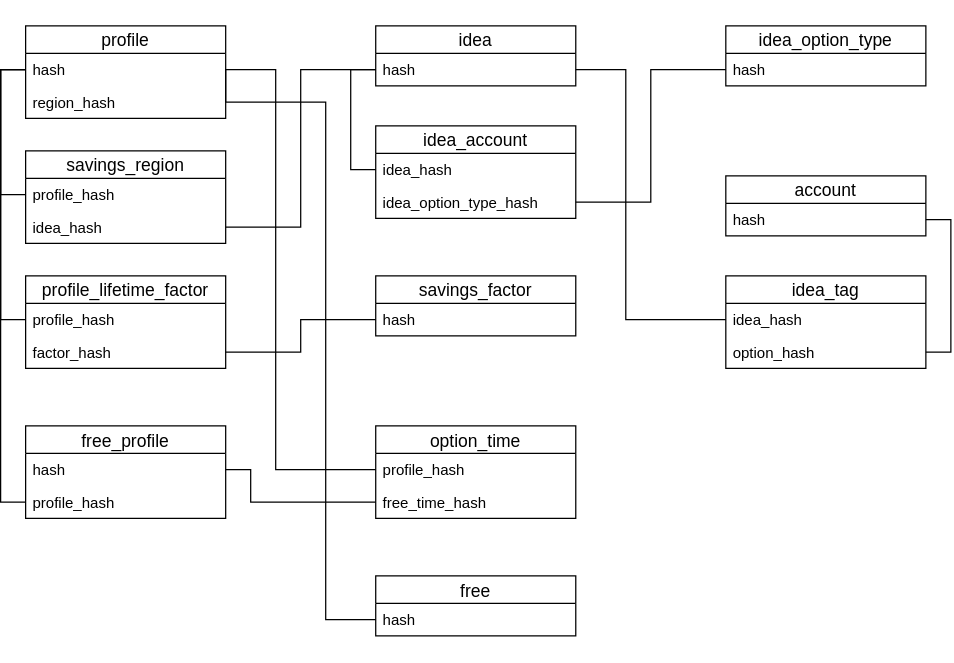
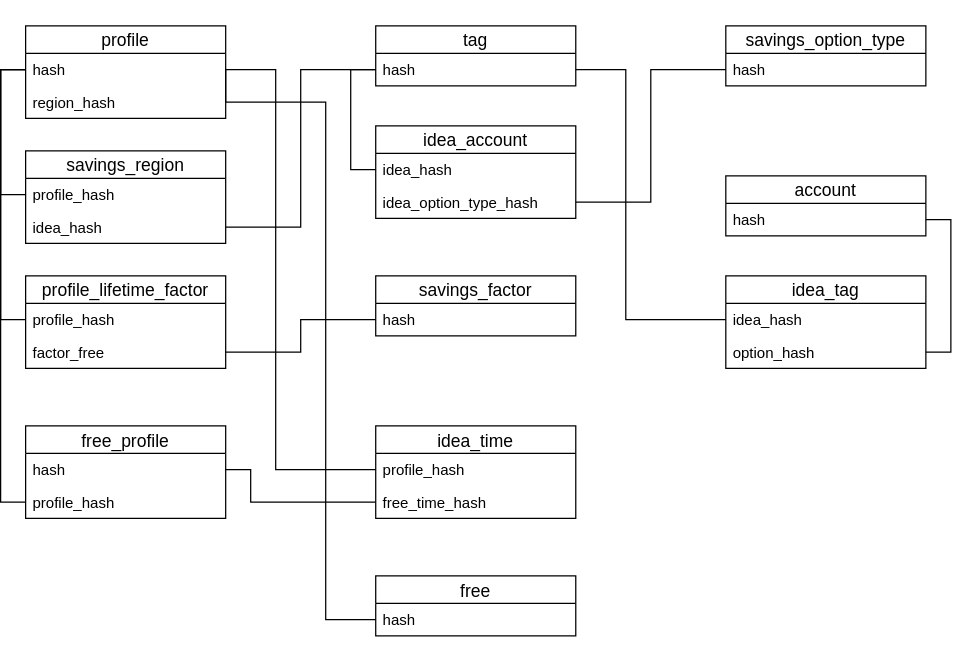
  <mxCell id="0" />
  <mxCell id="1" parent="0" />
  <mxCell id="2" value="profile" style="swimlane;fontStyle=0;childLayout=stackLayout;horizontal=1;startSize=22;fillColor=none;horizontalStack=0;resizeParent=1;resizeParentMax=0;resizeLast=0;collapsible=1;marginBottom=0;swimlaneFillColor=#ffffff;align=center;fontSize=14;" vertex="1" parent="1"><mxGeometry x="20" y="20" width="160" height="74" as="geometry" /></mxCell>
  <mxCell id="3" value="hash" style="text;strokeColor=none;fillColor=none;spacingLeft=4;spacingRight=4;overflow=hidden;rotatable=0;points=[[0,0.5],[1,0.5]];portConstraint=eastwest;fontSize=12;" vertex="1" parent="2"><mxGeometry y="22" width="160" height="26" as="geometry" /></mxCell>
  <mxCell id="4" value="region_hash" style="text;strokeColor=none;fillColor=none;spacingLeft=4;spacingRight=4;overflow=hidden;rotatable=0;points=[[0,0.5],[1,0.5]];portConstraint=eastwest;fontSize=12;" vertex="1" parent="2"><mxGeometry y="48" width="160" height="26" as="geometry" /></mxCell>
- <mxCell id="5" value="idea" style="swimlane;fontStyle=0;childLayout=stackLayout;horizontal=1;startSize=22;fillColor=none;horizontalStack=0;resizeParent=1;resizeParentMax=0;resizeLast=0;collapsible=1;marginBottom=0;swimlaneFillColor=#ffffff;align=center;fontSize=14;" vertex="1" parent="1"><mxGeometry x="300" y="20" width="160" height="48" as="geometry" /></mxCell>
+ <mxCell id="5" value="tag" style="swimlane;fontStyle=0;childLayout=stackLayout;horizontal=1;startSize=22;fillColor=none;horizontalStack=0;resizeParent=1;resizeParentMax=0;resizeLast=0;collapsible=1;marginBottom=0;swimlaneFillColor=#ffffff;align=center;fontSize=14;" vertex="1" parent="1"><mxGeometry x="300" y="20" width="160" height="48" as="geometry" /></mxCell>
  <mxCell id="6" value="hash" style="text;strokeColor=none;fillColor=none;spacingLeft=4;spacingRight=4;overflow=hidden;rotatable=0;points=[[0,0.5],[1,0.5]];portConstraint=eastwest;fontSize=12;" vertex="1" parent="5"><mxGeometry y="22" width="160" height="26" as="geometry" /></mxCell>
- <mxCell id="7" value="idea_option_type" style="swimlane;fontStyle=0;childLayout=stackLayout;horizontal=1;startSize=22;fillColor=none;horizontalStack=0;resizeParent=1;resizeParentMax=0;resizeLast=0;collapsible=1;marginBottom=0;swimlaneFillColor=#ffffff;align=center;fontSize=14;" vertex="1" parent="1"><mxGeometry x="580" y="20" width="160" height="48" as="geometry" /></mxCell>
+ <mxCell id="7" value="savings_option_type" style="swimlane;fontStyle=0;childLayout=stackLayout;horizontal=1;startSize=22;fillColor=none;horizontalStack=0;resizeParent=1;resizeParentMax=0;resizeLast=0;collapsible=1;marginBottom=0;swimlaneFillColor=#ffffff;align=center;fontSize=14;" vertex="1" parent="1"><mxGeometry x="580" y="20" width="160" height="48" as="geometry" /></mxCell>
  <mxCell id="8" value="hash" style="text;strokeColor=none;fillColor=none;spacingLeft=4;spacingRight=4;overflow=hidden;rotatable=0;points=[[0,0.5],[1,0.5]];portConstraint=eastwest;fontSize=12;" vertex="1" parent="7"><mxGeometry y="22" width="160" height="26" as="geometry" /></mxCell>
  <mxCell id="9" value="idea_account" style="swimlane;fontStyle=0;childLayout=stackLayout;horizontal=1;startSize=22;fillColor=none;horizontalStack=0;resizeParent=1;resizeParentMax=0;resizeLast=0;collapsible=1;marginBottom=0;swimlaneFillColor=#ffffff;align=center;fontSize=14;" vertex="1" parent="1"><mxGeometry x="300" y="100" width="160" height="74" as="geometry" /></mxCell>
  <mxCell id="10" value="idea_hash" style="text;strokeColor=none;fillColor=none;spacingLeft=4;spacingRight=4;overflow=hidden;rotatable=0;points=[[0,0.5],[1,0.5]];portConstraint=eastwest;fontSize=12;" vertex="1" parent="9"><mxGeometry y="22" width="160" height="26" as="geometry" /></mxCell>
  <mxCell id="11" value="idea_option_type_hash" style="text;strokeColor=none;fillColor=none;spacingLeft=4;spacingRight=4;overflow=hidden;rotatable=0;points=[[0,0.5],[1,0.5]];portConstraint=eastwest;fontSize=12;" vertex="1" parent="9"><mxGeometry y="48" width="160" height="26" as="geometry" /></mxCell>
  <mxCell id="12" style="edgeStyle=orthogonalEdgeStyle;rounded=0;orthogonalLoop=1;jettySize=auto;html=1;exitX=0;exitY=0.5;exitDx=0;exitDy=0;entryX=0;entryY=0.5;entryDx=0;entryDy=0;endArrow=none;endFill=0;" edge="1" parent="1" source="10" target="6"><mxGeometry relative="1" as="geometry" /></mxCell>
  <mxCell id="13" style="edgeStyle=orthogonalEdgeStyle;rounded=0;orthogonalLoop=1;jettySize=auto;html=1;exitX=1;exitY=0.5;exitDx=0;exitDy=0;entryX=0;entryY=0.5;entryDx=0;entryDy=0;endArrow=none;endFill=0;" edge="1" parent="1" source="11" target="8"><mxGeometry relative="1" as="geometry" /></mxCell>
  <mxCell id="14" value="savings_region" style="swimlane;fontStyle=0;childLayout=stackLayout;horizontal=1;startSize=22;fillColor=none;horizontalStack=0;resizeParent=1;resizeParentMax=0;resizeLast=0;collapsible=1;marginBottom=0;swimlaneFillColor=#ffffff;align=center;fontSize=14;" vertex="1" parent="1"><mxGeometry x="20" y="120" width="160" height="74" as="geometry" /></mxCell>
  <mxCell id="15" value="profile_hash" style="text;strokeColor=none;fillColor=none;spacingLeft=4;spacingRight=4;overflow=hidden;rotatable=0;points=[[0,0.5],[1,0.5]];portConstraint=eastwest;fontSize=12;" vertex="1" parent="14"><mxGeometry y="22" width="160" height="26" as="geometry" /></mxCell>
  <mxCell id="16" value="idea_hash" style="text;strokeColor=none;fillColor=none;spacingLeft=4;spacingRight=4;overflow=hidden;rotatable=0;points=[[0,0.5],[1,0.5]];portConstraint=eastwest;fontSize=12;" vertex="1" parent="14"><mxGeometry y="48" width="160" height="26" as="geometry" /></mxCell>
  <mxCell id="17" style="edgeStyle=orthogonalEdgeStyle;rounded=0;orthogonalLoop=1;jettySize=auto;html=1;exitX=1;exitY=0.5;exitDx=0;exitDy=0;entryX=0;entryY=0.5;entryDx=0;entryDy=0;endArrow=none;endFill=0;" edge="1" parent="1" source="16" target="6"><mxGeometry relative="1" as="geometry" /></mxCell>
  <mxCell id="18" value="account" style="swimlane;fontStyle=0;childLayout=stackLayout;horizontal=1;startSize=22;fillColor=none;horizontalStack=0;resizeParent=1;resizeParentMax=0;resizeLast=0;collapsible=1;marginBottom=0;swimlaneFillColor=#ffffff;align=center;fontSize=14;" vertex="1" parent="1"><mxGeometry x="580" y="140" width="160" height="48" as="geometry" /></mxCell>
  <mxCell id="19" value="hash" style="text;strokeColor=none;fillColor=none;spacingLeft=4;spacingRight=4;overflow=hidden;rotatable=0;points=[[0,0.5],[1,0.5]];portConstraint=eastwest;fontSize=12;" vertex="1" parent="18"><mxGeometry y="22" width="160" height="26" as="geometry" /></mxCell>
  <mxCell id="20" value="idea_tag" style="swimlane;fontStyle=0;childLayout=stackLayout;horizontal=1;startSize=22;fillColor=none;horizontalStack=0;resizeParent=1;resizeParentMax=0;resizeLast=0;collapsible=1;marginBottom=0;swimlaneFillColor=#ffffff;align=center;fontSize=14;" vertex="1" parent="1"><mxGeometry x="580" y="220" width="160" height="74" as="geometry" /></mxCell>
  <mxCell id="21" value="idea_hash" style="text;strokeColor=none;fillColor=none;spacingLeft=4;spacingRight=4;overflow=hidden;rotatable=0;points=[[0,0.5],[1,0.5]];portConstraint=eastwest;fontSize=12;" vertex="1" parent="20"><mxGeometry y="22" width="160" height="26" as="geometry" /></mxCell>
  <mxCell id="22" value="option_hash" style="text;strokeColor=none;fillColor=none;spacingLeft=4;spacingRight=4;overflow=hidden;rotatable=0;points=[[0,0.5],[1,0.5]];portConstraint=eastwest;fontSize=12;" vertex="1" parent="20"><mxGeometry y="48" width="160" height="26" as="geometry" /></mxCell>
  <mxCell id="23" style="edgeStyle=orthogonalEdgeStyle;rounded=0;orthogonalLoop=1;jettySize=auto;html=1;exitX=0;exitY=0.5;exitDx=0;exitDy=0;entryX=1;entryY=0.5;entryDx=0;entryDy=0;endArrow=none;endFill=0;" edge="1" parent="1" source="21" target="6"><mxGeometry relative="1" as="geometry"><Array as="points"><mxPoint x="500" y="255" /><mxPoint x="500" y="55" /></Array></mxGeometry></mxCell>
  <mxCell id="24" style="edgeStyle=orthogonalEdgeStyle;rounded=0;orthogonalLoop=1;jettySize=auto;html=1;exitX=1;exitY=0.5;exitDx=0;exitDy=0;entryX=1;entryY=0.5;entryDx=0;entryDy=0;endArrow=none;endFill=0;" edge="1" parent="1" source="19" target="22"><mxGeometry relative="1" as="geometry" /></mxCell>
  <mxCell id="25" value="free_profile" style="swimlane;fontStyle=0;childLayout=stackLayout;horizontal=1;startSize=22;fillColor=none;horizontalStack=0;resizeParent=1;resizeParentMax=0;resizeLast=0;collapsible=1;marginBottom=0;swimlaneFillColor=#ffffff;align=center;fontSize=14;" vertex="1" parent="1"><mxGeometry x="20" y="340" width="160" height="74" as="geometry" /></mxCell>
  <mxCell id="26" value="hash" style="text;strokeColor=none;fillColor=none;spacingLeft=4;spacingRight=4;overflow=hidden;rotatable=0;points=[[0,0.5],[1,0.5]];portConstraint=eastwest;fontSize=12;" vertex="1" parent="25"><mxGeometry y="22" width="160" height="26" as="geometry" /></mxCell>
  <mxCell id="27" value="profile_hash" style="text;strokeColor=none;fillColor=none;spacingLeft=4;spacingRight=4;overflow=hidden;rotatable=0;points=[[0,0.5],[1,0.5]];portConstraint=eastwest;fontSize=12;" vertex="1" parent="25"><mxGeometry y="48" width="160" height="26" as="geometry" /></mxCell>
  <mxCell id="28" style="edgeStyle=orthogonalEdgeStyle;rounded=0;orthogonalLoop=1;jettySize=auto;html=1;exitX=0;exitY=0.5;exitDx=0;exitDy=0;entryX=0;entryY=0.5;entryDx=0;entryDy=0;endArrow=none;endFill=0;" edge="1" parent="1" source="27" target="3"><mxGeometry relative="1" as="geometry" /></mxCell>
- <mxCell id="29" value="option_time" style="swimlane;fontStyle=0;childLayout=stackLayout;horizontal=1;startSize=22;fillColor=none;horizontalStack=0;resizeParent=1;resizeParentMax=0;resizeLast=0;collapsible=1;marginBottom=0;swimlaneFillColor=#ffffff;align=center;fontSize=14;" vertex="1" parent="1"><mxGeometry x="300" y="340" width="160" height="74" as="geometry" /></mxCell>
+ <mxCell id="29" value="idea_time" style="swimlane;fontStyle=0;childLayout=stackLayout;horizontal=1;startSize=22;fillColor=none;horizontalStack=0;resizeParent=1;resizeParentMax=0;resizeLast=0;collapsible=1;marginBottom=0;swimlaneFillColor=#ffffff;align=center;fontSize=14;" vertex="1" parent="1"><mxGeometry x="300" y="340" width="160" height="74" as="geometry" /></mxCell>
  <mxCell id="30" value="profile_hash" style="text;strokeColor=none;fillColor=none;spacingLeft=4;spacingRight=4;overflow=hidden;rotatable=0;points=[[0,0.5],[1,0.5]];portConstraint=eastwest;fontSize=12;" vertex="1" parent="29"><mxGeometry y="22" width="160" height="26" as="geometry" /></mxCell>
  <mxCell id="31" value="free_time_hash" style="text;strokeColor=none;fillColor=none;spacingLeft=4;spacingRight=4;overflow=hidden;rotatable=0;points=[[0,0.5],[1,0.5]];portConstraint=eastwest;fontSize=12;" vertex="1" parent="29"><mxGeometry y="48" width="160" height="26" as="geometry" /></mxCell>
  <mxCell id="32" style="edgeStyle=orthogonalEdgeStyle;rounded=0;orthogonalLoop=1;jettySize=auto;html=1;exitX=0;exitY=0.5;exitDx=0;exitDy=0;entryX=1;entryY=0.5;entryDx=0;entryDy=0;endArrow=none;endFill=0;" edge="1" parent="1" source="30" target="4"><mxGeometry relative="1" as="geometry"><Array as="points"><mxPoint x="220" y="375" /><mxPoint x="220" y="55" /></Array></mxGeometry></mxCell>
  <mxCell id="33" style="edgeStyle=orthogonalEdgeStyle;rounded=0;orthogonalLoop=1;jettySize=auto;html=1;exitX=0;exitY=0.5;exitDx=0;exitDy=0;entryX=1;entryY=0.5;entryDx=0;entryDy=0;endArrow=none;endFill=0;" edge="1" parent="1" source="31" target="26"><mxGeometry relative="1" as="geometry"><Array as="points"><mxPoint x="200" y="401" /><mxPoint x="200" y="375" /></Array></mxGeometry></mxCell>
  <mxCell id="34" style="edgeStyle=orthogonalEdgeStyle;rounded=0;orthogonalLoop=1;jettySize=auto;html=1;exitX=0;exitY=0.5;exitDx=0;exitDy=0;entryX=0;entryY=0.5;entryDx=0;entryDy=0;endArrow=none;endFill=0;" edge="1" parent="1" source="15" target="3"><mxGeometry relative="1" as="geometry" /></mxCell>
  <mxCell id="35" value="savings_factor" style="swimlane;fontStyle=0;childLayout=stackLayout;horizontal=1;startSize=22;fillColor=none;horizontalStack=0;resizeParent=1;resizeParentMax=0;resizeLast=0;collapsible=1;marginBottom=0;swimlaneFillColor=#ffffff;align=center;fontSize=14;" vertex="1" parent="1"><mxGeometry x="300" y="220" width="160" height="48" as="geometry" /></mxCell>
  <mxCell id="36" value="hash" style="text;strokeColor=none;fillColor=none;spacingLeft=4;spacingRight=4;overflow=hidden;rotatable=0;points=[[0,0.5],[1,0.5]];portConstraint=eastwest;fontSize=12;" vertex="1" parent="35"><mxGeometry y="22" width="160" height="26" as="geometry" /></mxCell>
  <mxCell id="37" value="profile_lifetime_factor" style="swimlane;fontStyle=0;childLayout=stackLayout;horizontal=1;startSize=22;fillColor=none;horizontalStack=0;resizeParent=1;resizeParentMax=0;resizeLast=0;collapsible=1;marginBottom=0;swimlaneFillColor=#ffffff;align=center;fontSize=14;" vertex="1" parent="1"><mxGeometry x="20" y="220" width="160" height="74" as="geometry" /></mxCell>
  <mxCell id="38" value="profile_hash" style="text;strokeColor=none;fillColor=none;spacingLeft=4;spacingRight=4;overflow=hidden;rotatable=0;points=[[0,0.5],[1,0.5]];portConstraint=eastwest;fontSize=12;" vertex="1" parent="37"><mxGeometry y="22" width="160" height="26" as="geometry" /></mxCell>
- <mxCell id="39" value="factor_hash" style="text;strokeColor=none;fillColor=none;spacingLeft=4;spacingRight=4;overflow=hidden;rotatable=0;points=[[0,0.5],[1,0.5]];portConstraint=eastwest;fontSize=12;" vertex="1" parent="37"><mxGeometry y="48" width="160" height="26" as="geometry" /></mxCell>
+ <mxCell id="39" value="factor_free" style="text;strokeColor=none;fillColor=none;spacingLeft=4;spacingRight=4;overflow=hidden;rotatable=0;points=[[0,0.5],[1,0.5]];portConstraint=eastwest;fontSize=12;" vertex="1" parent="37"><mxGeometry y="48" width="160" height="26" as="geometry" /></mxCell>
  <mxCell id="40" style="edgeStyle=orthogonalEdgeStyle;rounded=0;orthogonalLoop=1;jettySize=auto;html=1;exitX=1;exitY=0.5;exitDx=0;exitDy=0;entryX=0;entryY=0.5;entryDx=0;entryDy=0;endArrow=none;endFill=0;" edge="1" parent="1" source="39" target="36"><mxGeometry relative="1" as="geometry" /></mxCell>
  <mxCell id="41" style="edgeStyle=orthogonalEdgeStyle;rounded=0;orthogonalLoop=1;jettySize=auto;html=1;exitX=0;exitY=0.5;exitDx=0;exitDy=0;entryX=0;entryY=0.5;entryDx=0;entryDy=0;endArrow=none;endFill=0;" edge="1" parent="1" source="38" target="3"><mxGeometry relative="1" as="geometry" /></mxCell>
  <mxCell id="42" value="free" style="swimlane;fontStyle=0;childLayout=stackLayout;horizontal=1;startSize=22;fillColor=none;horizontalStack=0;resizeParent=1;resizeParentMax=0;resizeLast=0;collapsible=1;marginBottom=0;swimlaneFillColor=#ffffff;align=center;fontSize=14;" vertex="1" parent="1"><mxGeometry x="300" y="460" width="160" height="48" as="geometry" /></mxCell>
  <mxCell id="43" value="hash" style="text;strokeColor=none;fillColor=none;spacingLeft=4;spacingRight=4;overflow=hidden;rotatable=0;points=[[0,0.5],[1,0.5]];portConstraint=eastwest;fontSize=12;" vertex="1" parent="42"><mxGeometry y="22" width="160" height="26" as="geometry" /></mxCell>
  <mxCell id="44" style="edgeStyle=orthogonalEdgeStyle;rounded=0;orthogonalLoop=1;jettySize=auto;html=1;exitX=1;exitY=0.5;exitDx=0;exitDy=0;entryX=0;entryY=0.5;entryDx=0;entryDy=0;endArrow=none;endFill=0;" edge="1" parent="1" source="4" target="43"><mxGeometry relative="1" as="geometry"><Array as="points"><mxPoint x="260" y="81" /><mxPoint x="260" y="495" /></Array></mxGeometry></mxCell>
